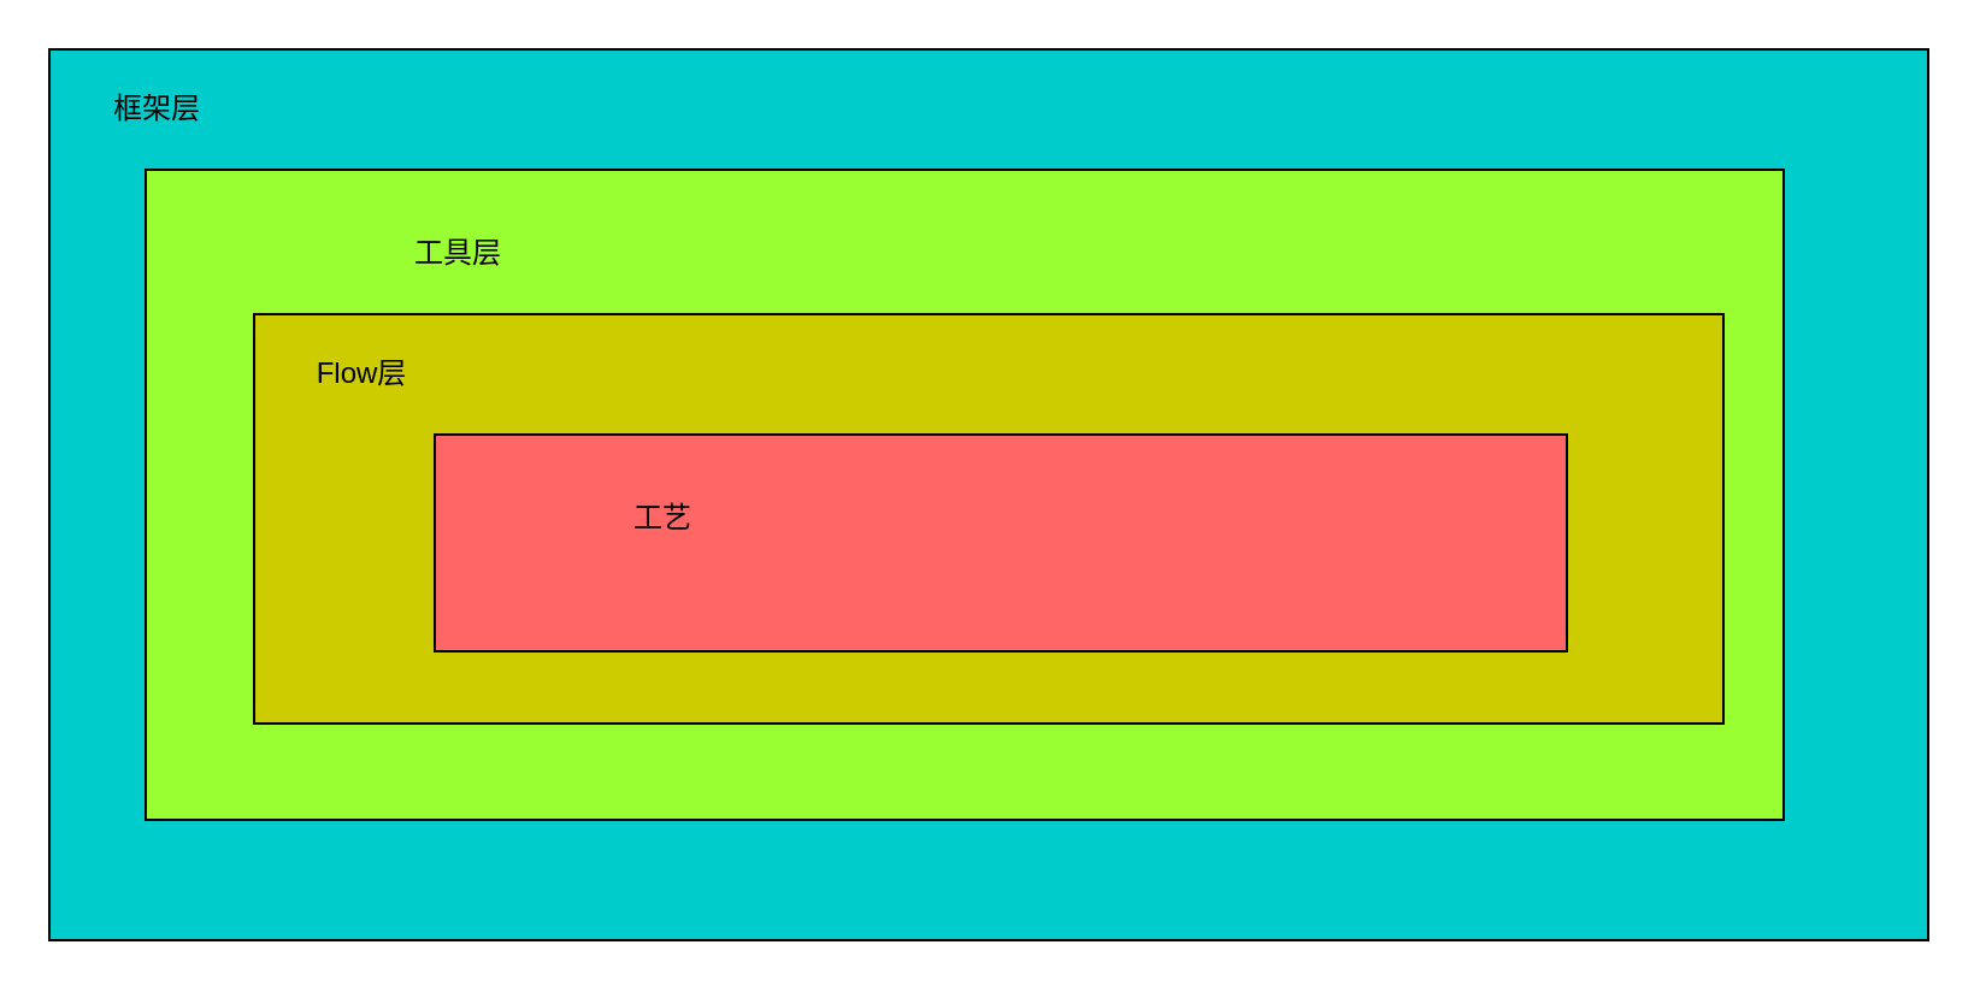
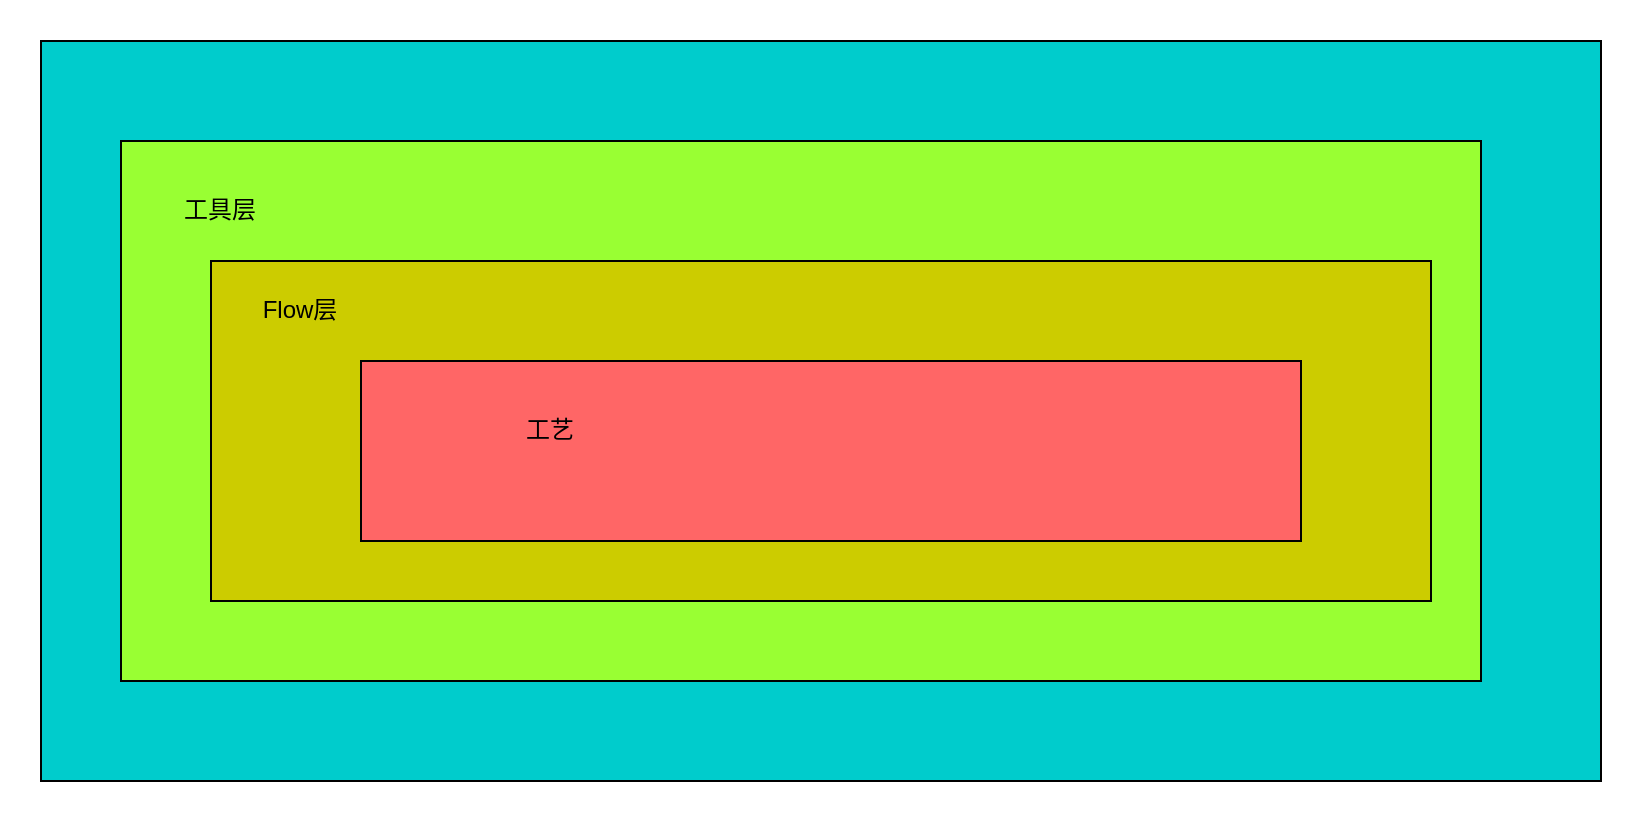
  <mxCell id="0" />
  <mxCell id="1" parent="0" />
  <mxCell id="2" value="" style="rounded=0;whiteSpace=wrap;html=1;fillColor=#00CCCC;" parent="1" vertex="1"><mxGeometry x="20" y="20" width="780" height="370" as="geometry" /></mxCell>
- <mxCell id="3" value="框架层" style="text;html=1;align=center;verticalAlign=middle;whiteSpace=wrap;rounded=0;" parent="1" vertex="1"><mxGeometry x="20" y="20" width="90" height="50" as="geometry" /></mxCell>
  <mxCell id="4" value="" style="rounded=0;whiteSpace=wrap;html=1;fillColor=#99FF33;" vertex="1" parent="1"><mxGeometry x="60" y="70" width="680" height="270" as="geometry" /></mxCell>
- <mxCell id="5" value="工具层" style="text;html=1;align=center;verticalAlign=middle;whiteSpace=wrap;rounded=0;" vertex="1" parent="1"><mxGeometry x="160" y="90" width="60" height="30" as="geometry" /></mxCell>
+ <mxCell id="5" value="工具层" style="text;html=1;align=center;verticalAlign=middle;whiteSpace=wrap;rounded=0;" vertex="1" parent="1"><mxGeometry x="80" y="90" width="60" height="30" as="geometry" /></mxCell>
  <mxCell id="6" value="" style="rounded=0;whiteSpace=wrap;html=1;fillColor=#CCCC00;" vertex="1" parent="1"><mxGeometry x="105" y="130" width="610" height="170" as="geometry" /></mxCell>
  <mxCell id="7" value="Flow层" style="text;html=1;align=center;verticalAlign=middle;whiteSpace=wrap;rounded=0;" vertex="1" parent="1"><mxGeometry x="120" y="140" width="60" height="30" as="geometry" /></mxCell>
  <mxCell id="8" value="" style="rounded=0;whiteSpace=wrap;html=1;fillColor=#FF6666;" vertex="1" parent="1"><mxGeometry x="180" y="180" width="470" height="90" as="geometry" /></mxCell>
  <mxCell id="9" value="工艺" style="text;html=1;align=center;verticalAlign=middle;whiteSpace=wrap;rounded=0;" vertex="1" parent="1"><mxGeometry x="245" y="200" width="60" height="30" as="geometry" /></mxCell>
